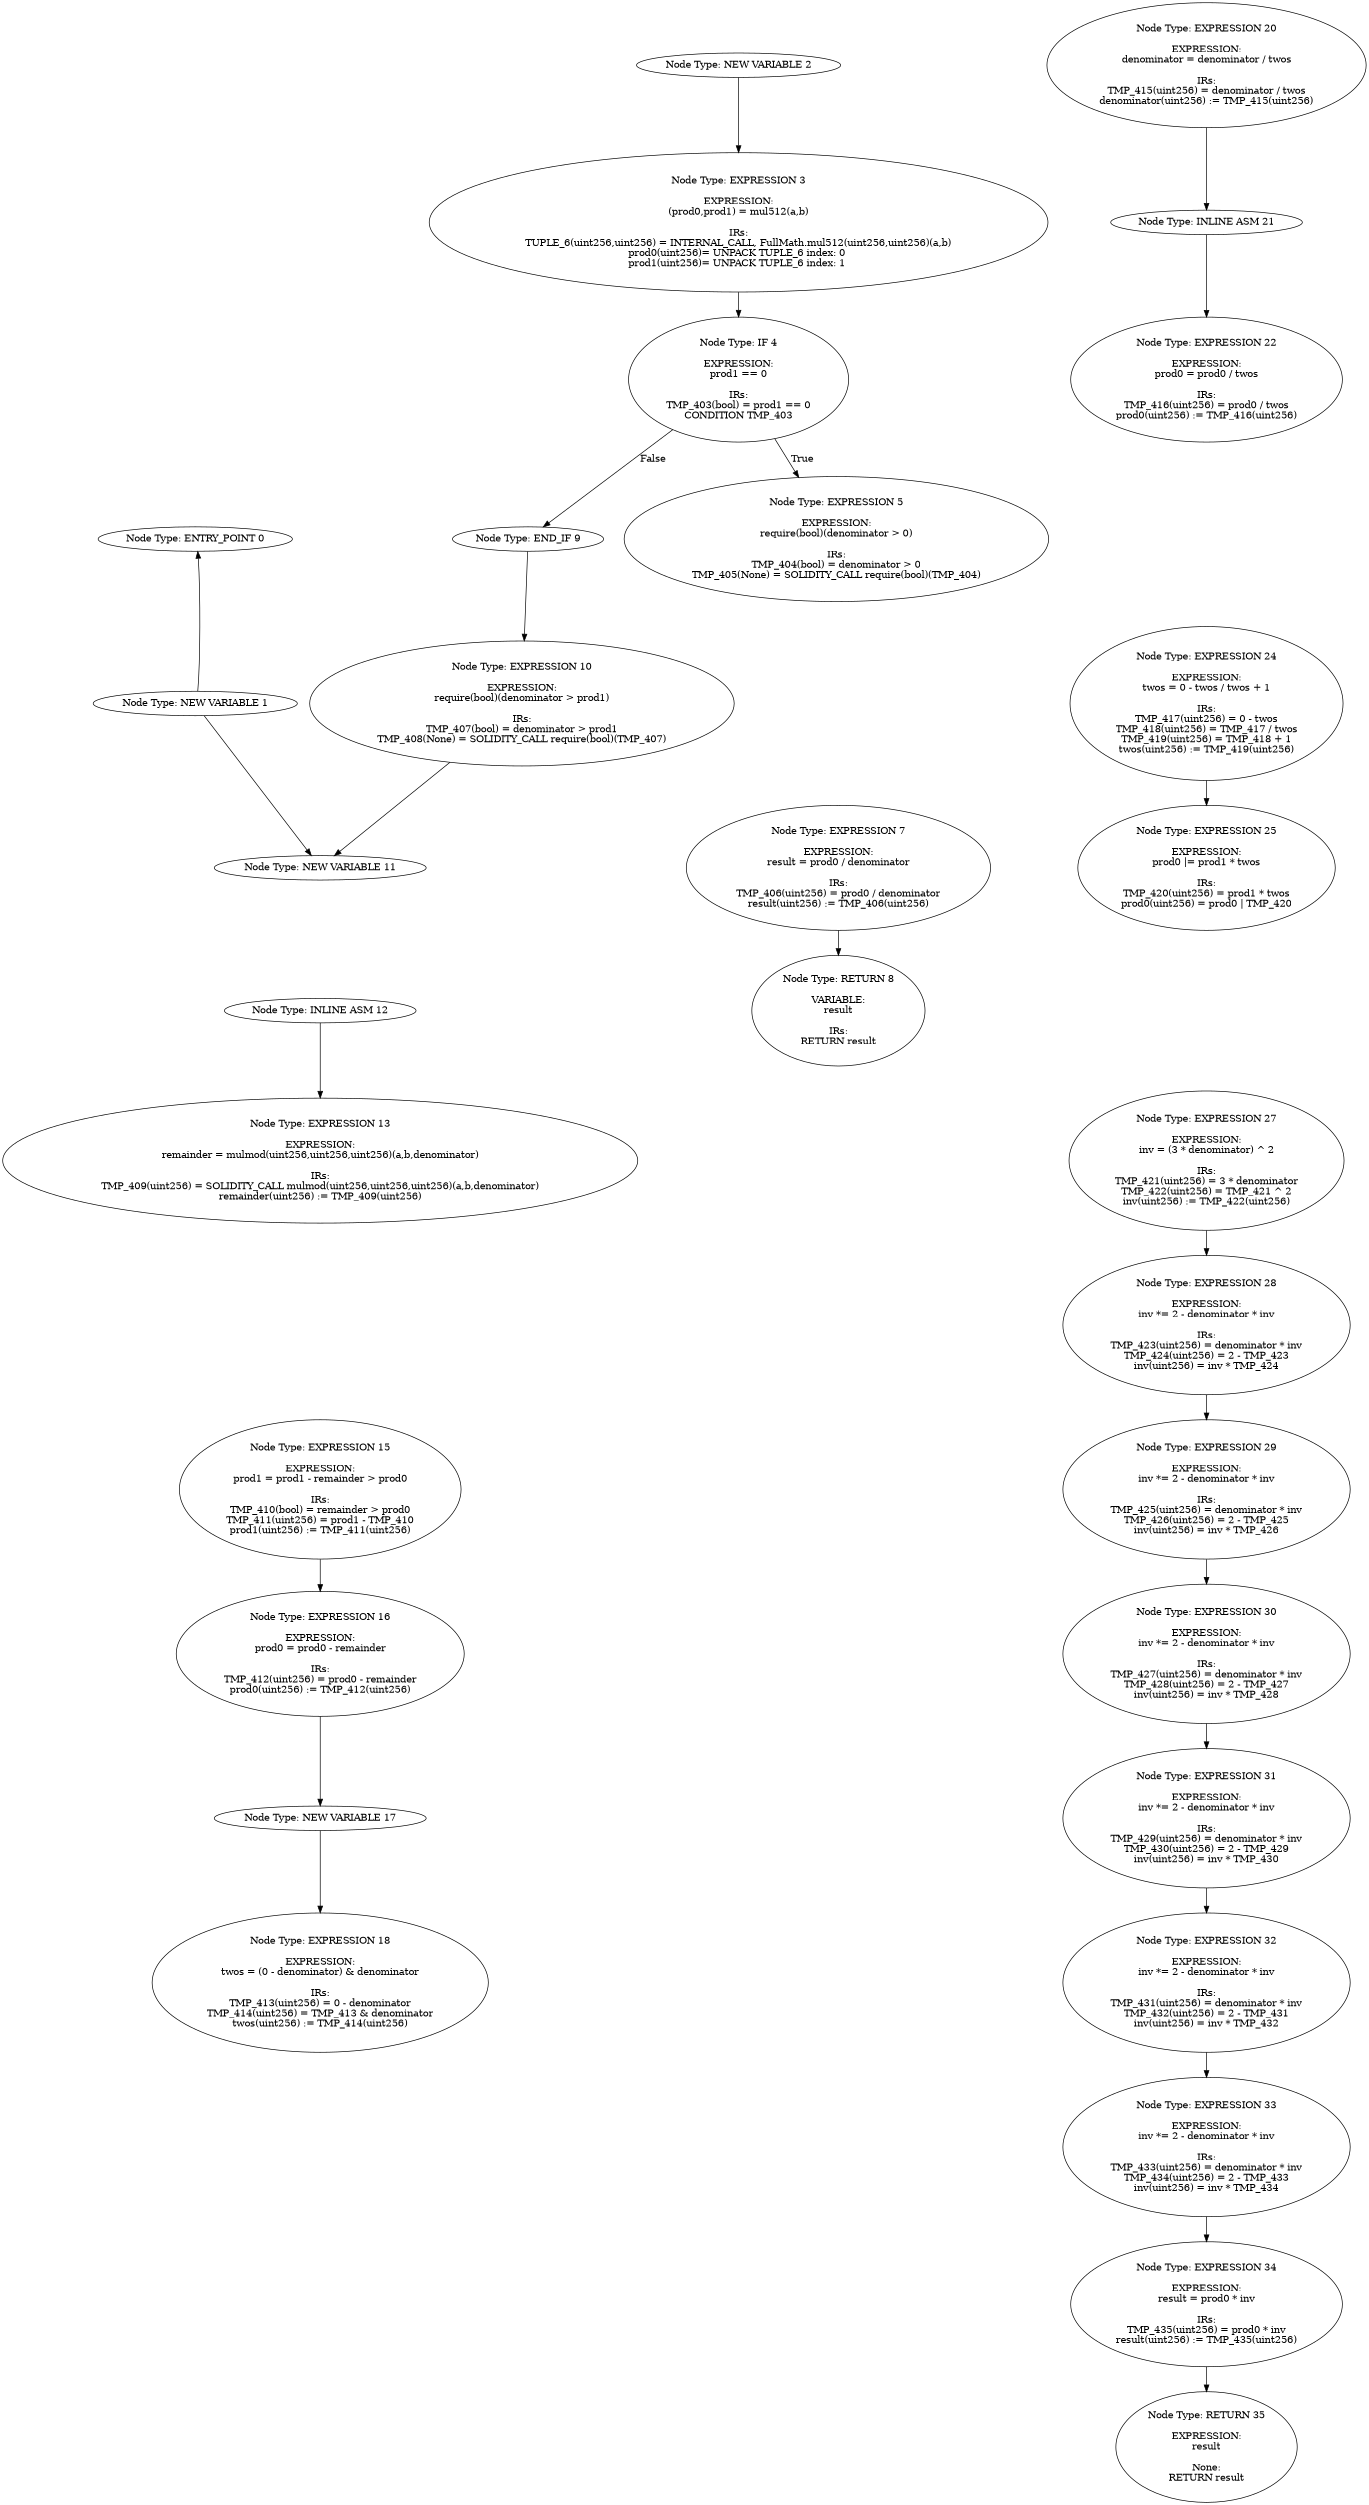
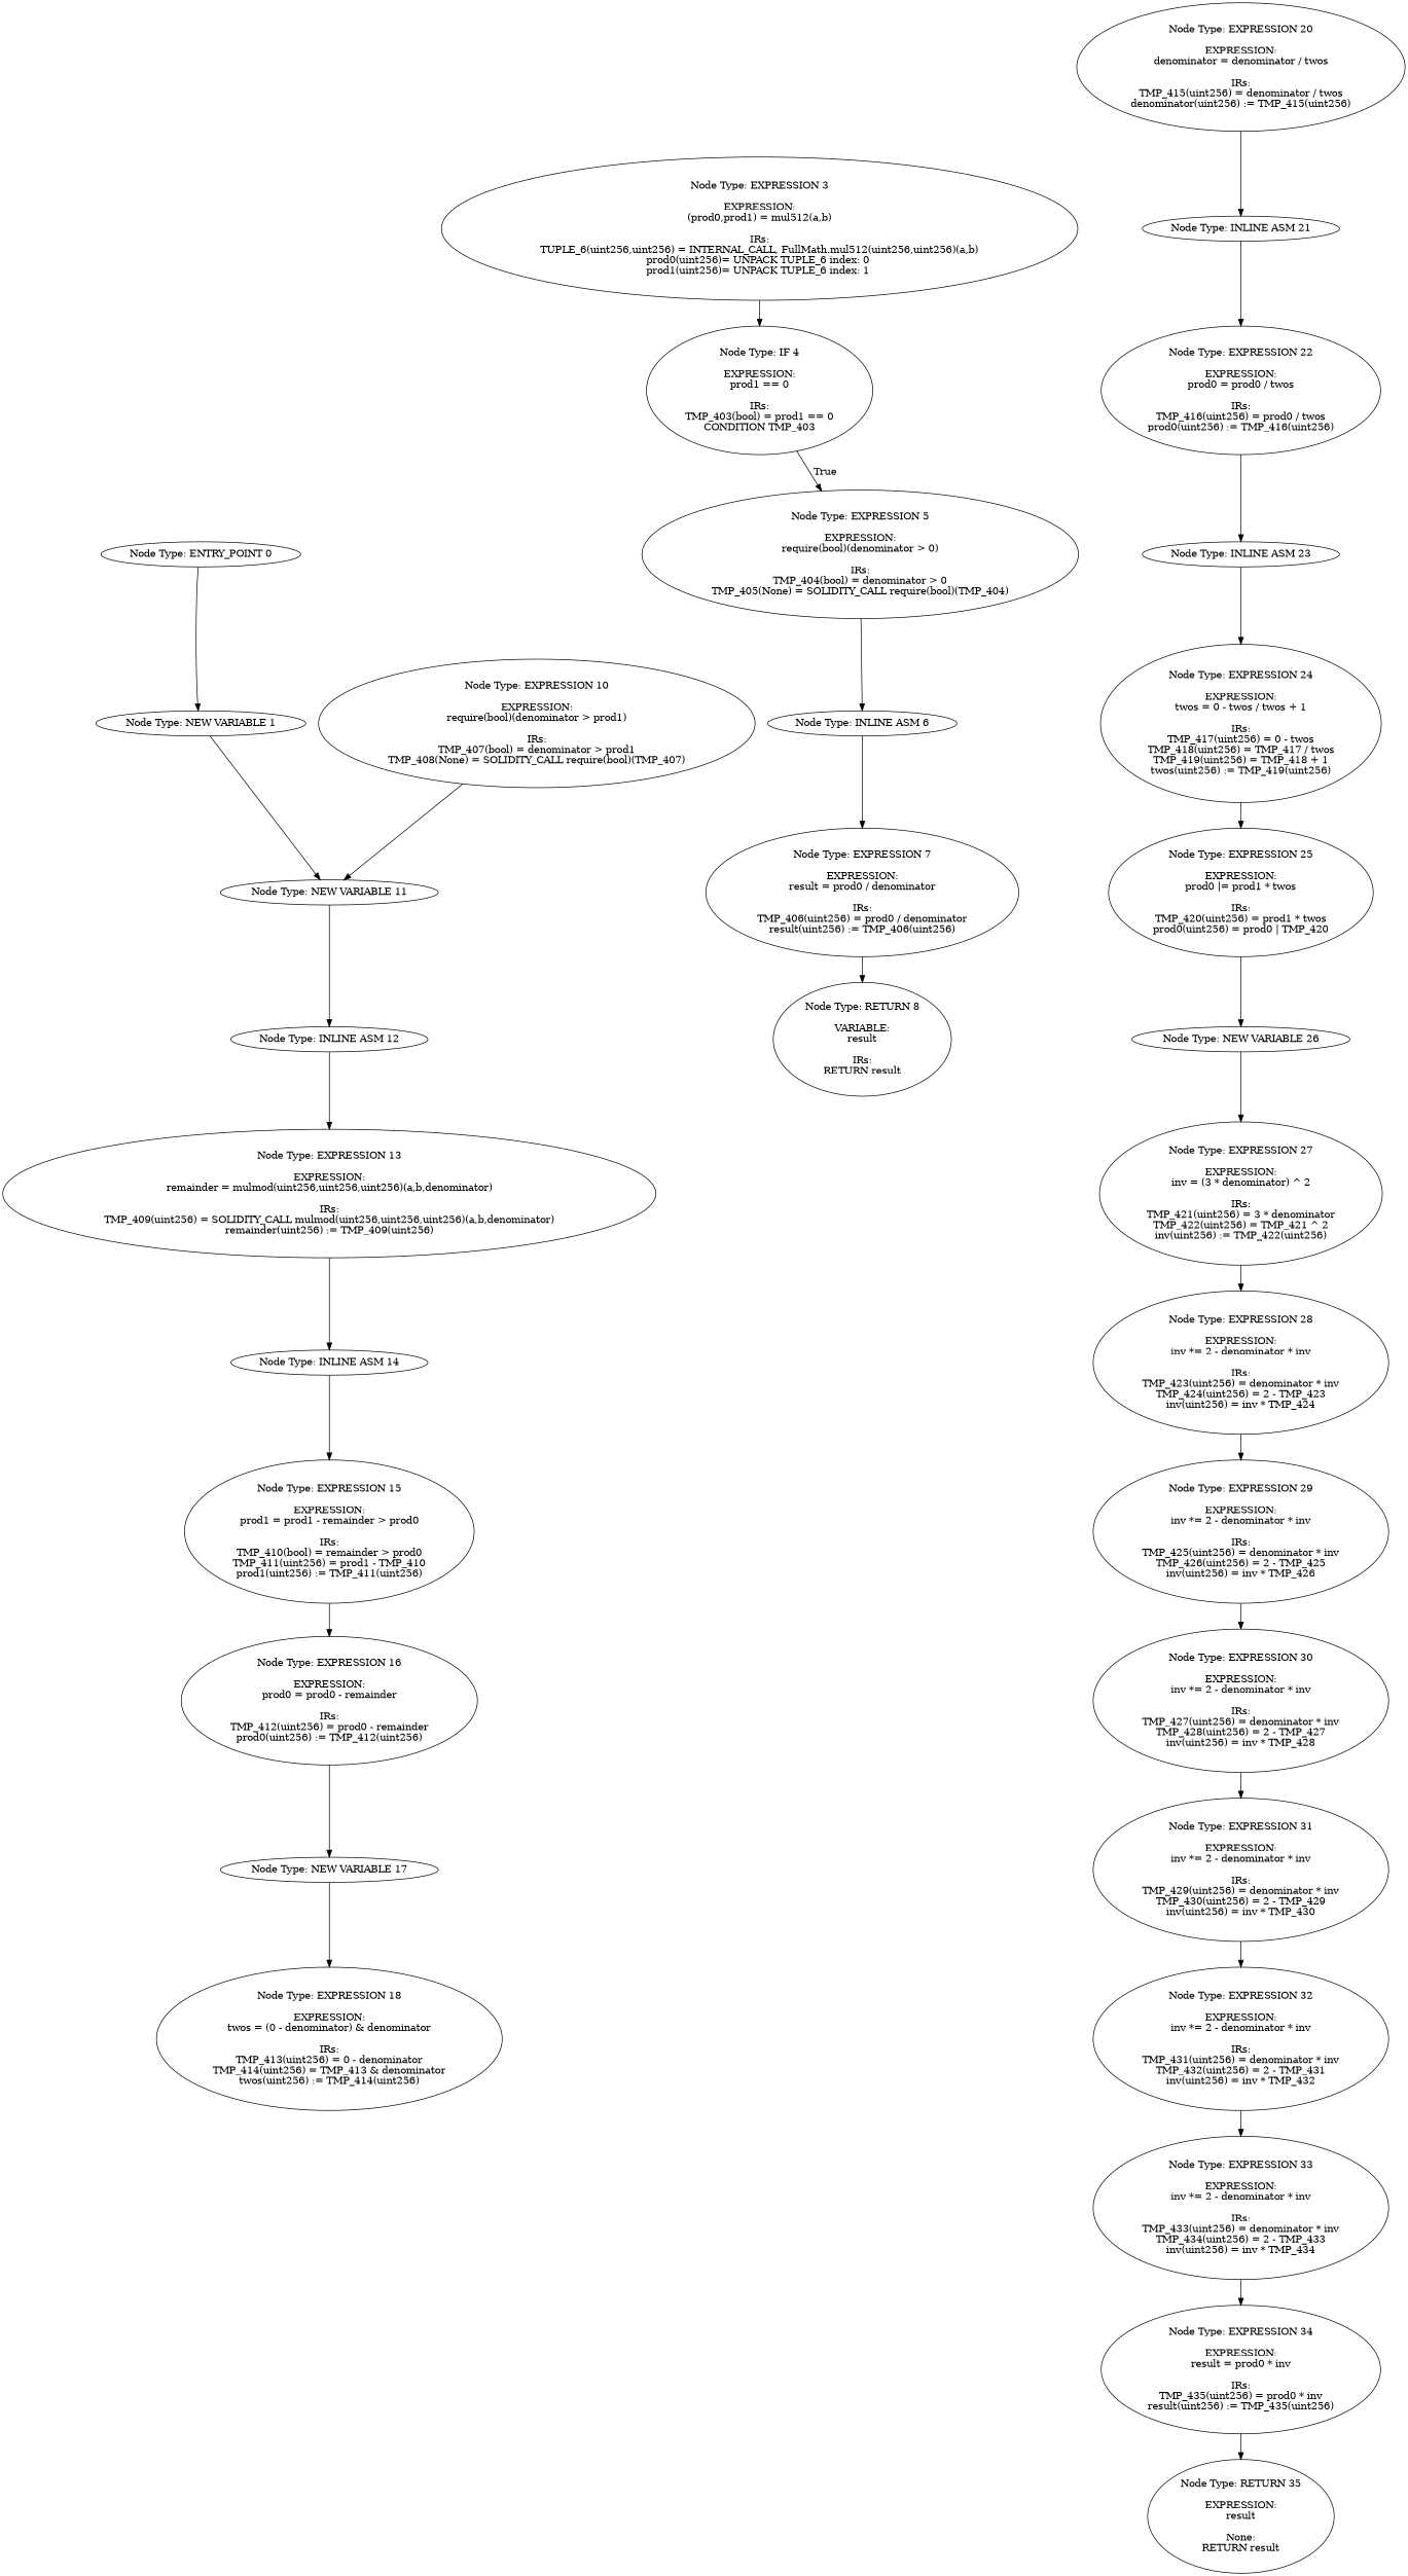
  digraph {
    fontname="DejaVu Serif"
    node [fontname="DejaVu Serif"]
    edge [fontname="DejaVu Serif"]
    n1 [label="Node Type: ENTRY_POINT 0\n"]
    n2 [label="Node Type: NEW VARIABLE 1\n"]
    n3 [label="Node Type: NEW VARIABLE 11\n"]
-   n4 [label="Node Type: NEW VARIABLE 2\n"]
    n5 [label="Node Type: EXPRESSION 3\n\nEXPRESSION:\n(prod0,prod1) = mul512(a,b)\n\nIRs:\nTUPLE_6(uint256,uint256) = INTERNAL_CALL, FullMath.mul512(uint256,uint256)(a,b)\nprod0(uint256)= UNPACK TUPLE_6 index: 0 \nprod1(uint256)= UNPACK TUPLE_6 index: 1 "]
    n6 [label="Node Type: IF 4\n\nEXPRESSION:\nprod1 == 0\n\nIRs:\nTMP_403(bool) = prod1 == 0\nCONDITION TMP_403"]
    n7 [label="Node Type: EXPRESSION 5\n\nEXPRESSION:\nrequire(bool)(denominator > 0)\n\nIRs:\nTMP_404(bool) = denominator > 0\nTMP_405(None) = SOLIDITY_CALL require(bool)(TMP_404)"]
-   n8 [label="Node Type: END_IF 9\n"]
+   n9 [label="Node Type: INLINE ASM 6\n"]
    n10 [label="Node Type: EXPRESSION 10\n\nEXPRESSION:\nrequire(bool)(denominator > prod1)\n\nIRs:\nTMP_407(bool) = denominator > prod1\nTMP_408(None) = SOLIDITY_CALL require(bool)(TMP_407)"]
    n11 [label="Node Type: EXPRESSION 7\n\nEXPRESSION:\nresult = prod0 / denominator\n\nIRs:\nTMP_406(uint256) = prod0 / denominator\nresult(uint256) := TMP_406(uint256)"]
    n12 [label="Node Type: RETURN 8\n\nVARIABLE:\nresult\n\nIRs:\nRETURN result"]
    n13 [label="Node Type: INLINE ASM 12\n"]
    n14 [label="Node Type: EXPRESSION 13\n\nEXPRESSION:\nremainder = mulmod(uint256,uint256,uint256)(a,b,denominator)\n\nIRs:\nTMP_409(uint256) = SOLIDITY_CALL mulmod(uint256,uint256,uint256)(a,b,denominator)\nremainder(uint256) := TMP_409(uint256)"]
+   n15 [label="Node Type: INLINE ASM 14\n"]
    n16 [label="Node Type: EXPRESSION 15\n\nEXPRESSION:\nprod1 = prod1 - remainder > prod0\n\nIRs:\nTMP_410(bool) = remainder > prod0\nTMP_411(uint256) = prod1 - TMP_410\nprod1(uint256) := TMP_411(uint256)"]
    n17 [label="Node Type: EXPRESSION 16\n\nEXPRESSION:\nprod0 = prod0 - remainder\n\nIRs:\nTMP_412(uint256) = prod0 - remainder\nprod0(uint256) := TMP_412(uint256)"]
    n18 [label="Node Type: NEW VARIABLE 17\n"]
    n19 [label="Node Type: EXPRESSION 18\n\nEXPRESSION:\ntwos = (0 - denominator) & denominator\n\nIRs:\nTMP_413(uint256) = 0 - denominator\nTMP_414(uint256) = TMP_413 & denominator\ntwos(uint256) := TMP_414(uint256)"]
    n20 [label="Node Type: EXPRESSION 20\n\nEXPRESSION:\ndenominator = denominator / twos\n\nIRs:\nTMP_415(uint256) = denominator / twos\ndenominator(uint256) := TMP_415(uint256)"]
    n21 [label="Node Type: INLINE ASM 21\n"]
    n22 [label="Node Type: EXPRESSION 22\n\nEXPRESSION:\nprod0 = prod0 / twos\n\nIRs:\nTMP_416(uint256) = prod0 / twos\nprod0(uint256) := TMP_416(uint256)"]
+   n23 [label="Node Type: INLINE ASM 23\n"]
    n24 [label="Node Type: EXPRESSION 24\n\nEXPRESSION:\ntwos = 0 - twos / twos + 1\n\nIRs:\nTMP_417(uint256) = 0 - twos\nTMP_418(uint256) = TMP_417 / twos\nTMP_419(uint256) = TMP_418 + 1\ntwos(uint256) := TMP_419(uint256)"]
    n25 [label="Node Type: EXPRESSION 25\n\nEXPRESSION:\nprod0 |= prod1 * twos\n\nIRs:\nTMP_420(uint256) = prod1 * twos\nprod0(uint256) = prod0 | TMP_420"]
+   n26 [label="Node Type: NEW VARIABLE 26\n"]
    n27 [label="Node Type: EXPRESSION 27\n\nEXPRESSION:\ninv = (3 * denominator) ^ 2\n\nIRs:\nTMP_421(uint256) = 3 * denominator\nTMP_422(uint256) = TMP_421 ^ 2\ninv(uint256) := TMP_422(uint256)"]
    n28 [label="Node Type: EXPRESSION 28\n\nEXPRESSION:\ninv *= 2 - denominator * inv\n\nIRs:\nTMP_423(uint256) = denominator * inv\nTMP_424(uint256) = 2 - TMP_423\ninv(uint256) = inv * TMP_424"]
    n29 [label="Node Type: EXPRESSION 29\n\nEXPRESSION:\ninv *= 2 - denominator * inv\n\nIRs:\nTMP_425(uint256) = denominator * inv\nTMP_426(uint256) = 2 - TMP_425\ninv(uint256) = inv * TMP_426"]
    n30 [label="Node Type: EXPRESSION 30\n\nEXPRESSION:\ninv *= 2 - denominator * inv\n\nIRs:\nTMP_427(uint256) = denominator * inv\nTMP_428(uint256) = 2 - TMP_427\ninv(uint256) = inv * TMP_428"]
    n31 [label="Node Type: EXPRESSION 31\n\nEXPRESSION:\ninv *= 2 - denominator * inv\n\nIRs:\nTMP_429(uint256) = denominator * inv\nTMP_430(uint256) = 2 - TMP_429\ninv(uint256) = inv * TMP_430"]
    n32 [label="Node Type: EXPRESSION 32\n\nEXPRESSION:\ninv *= 2 - denominator * inv\n\nIRs:\nTMP_431(uint256) = denominator * inv\nTMP_432(uint256) = 2 - TMP_431\ninv(uint256) = inv * TMP_432"]
    n33 [label="Node Type: EXPRESSION 33\n\nEXPRESSION:\ninv *= 2 - denominator * inv\n\nIRs:\nTMP_433(uint256) = denominator * inv\nTMP_434(uint256) = 2 - TMP_433\ninv(uint256) = inv * TMP_434"]
    n34 [label="Node Type: EXPRESSION 34\n\nEXPRESSION:\nresult = prod0 * inv\n\nIRs:\nTMP_435(uint256) = prod0 * inv\nresult(uint256) := TMP_435(uint256)"]
    n35 [label="Node Type: RETURN 35\n\nEXPRESSION:\nresult\n\nNone:\nRETURN result"]
-   n2 -> n1
+   n1 -> n2
    n2 -> n3
-   n4 -> n5
+   n3 -> n13
    n5 -> n6
    n6 -> n7 [label=True]
-   n6 -> n8 [label=False]
-   n8 -> n10
+   n7 -> n9
+   n9 -> n11
    n10 -> n3
    n11 -> n12
    n13 -> n14
+   n14 -> n15
+   n15 -> n16
    n16 -> n17
    n17 -> n18
    n18 -> n19
    n20 -> n21
    n21 -> n22
+   n22 -> n23
+   n23 -> n24
    n24 -> n25
+   n25 -> n26
+   n26 -> n27
    n27 -> n28
    n28 -> n29
    n29 -> n30
    n30 -> n31
    n31 -> n32
    n32 -> n33
    n33 -> n34
    n34 -> n35
  }
